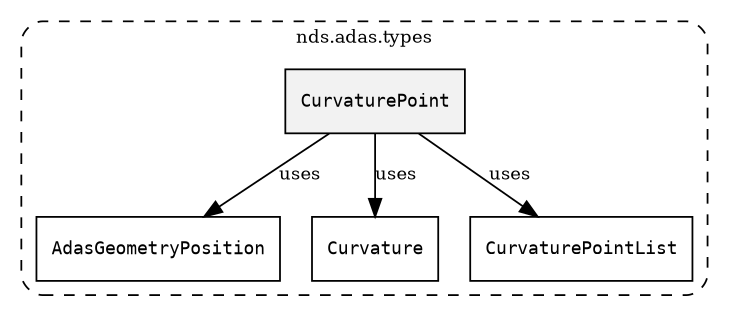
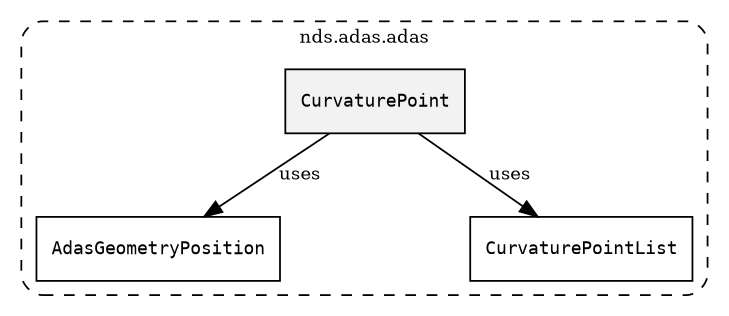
  digraph {
    fontsize=10
    rankdir=TB
    node [fontsize=10 shape=box]
    edge [fontsize=10]
    n1 [fillcolor="#0000000D" label=<<font face="monospace"><table align="center" border="0" cellspacing="0" cellpadding="0"><tr><td href="../../../content/packages/nds.adas.types.html#Structure-CurvaturePoint" title="Structure defined in nds.adas.types">CurvaturePoint</td></tr></table></font>> style=filled]
    n2 [label=<<font face="monospace"><table align="center" border="0" cellspacing="0" cellpadding="0"><tr><td href="../../../content/packages/nds.adas.types.html#Subtype-AdasGeometryPosition" title="Subtype defined in nds.adas.types">AdasGeometryPosition</td></tr></table></font>>]
-   n3 [label=<<font face="monospace"><table align="center" border="0" cellspacing="0" cellpadding="0"><tr><td href="../../../content/packages/nds.adas.types.html#Subtype-Curvature" title="Subtype defined in nds.adas.types">Curvature</td></tr></table></font>>]
    n4 [label=<<font face="monospace"><table align="center" border="0" cellspacing="0" cellpadding="0"><tr><td href="../../../content/packages/nds.adas.types.html#Structure-CurvaturePointList" title="Structure defined in nds.adas.types">CurvaturePointList</td></tr></table></font>>]
    subgraph cluster_1 {
-     label="nds.adas.types"
+     label="nds.adas.adas"
      style="dashed, rounded"
      n1
      n2
-     n3
      n4
    }
    n1 -> n2 [label=uses]
-   n1 -> n3 [label=uses]
    n1 -> n4 [label=uses]
  }
